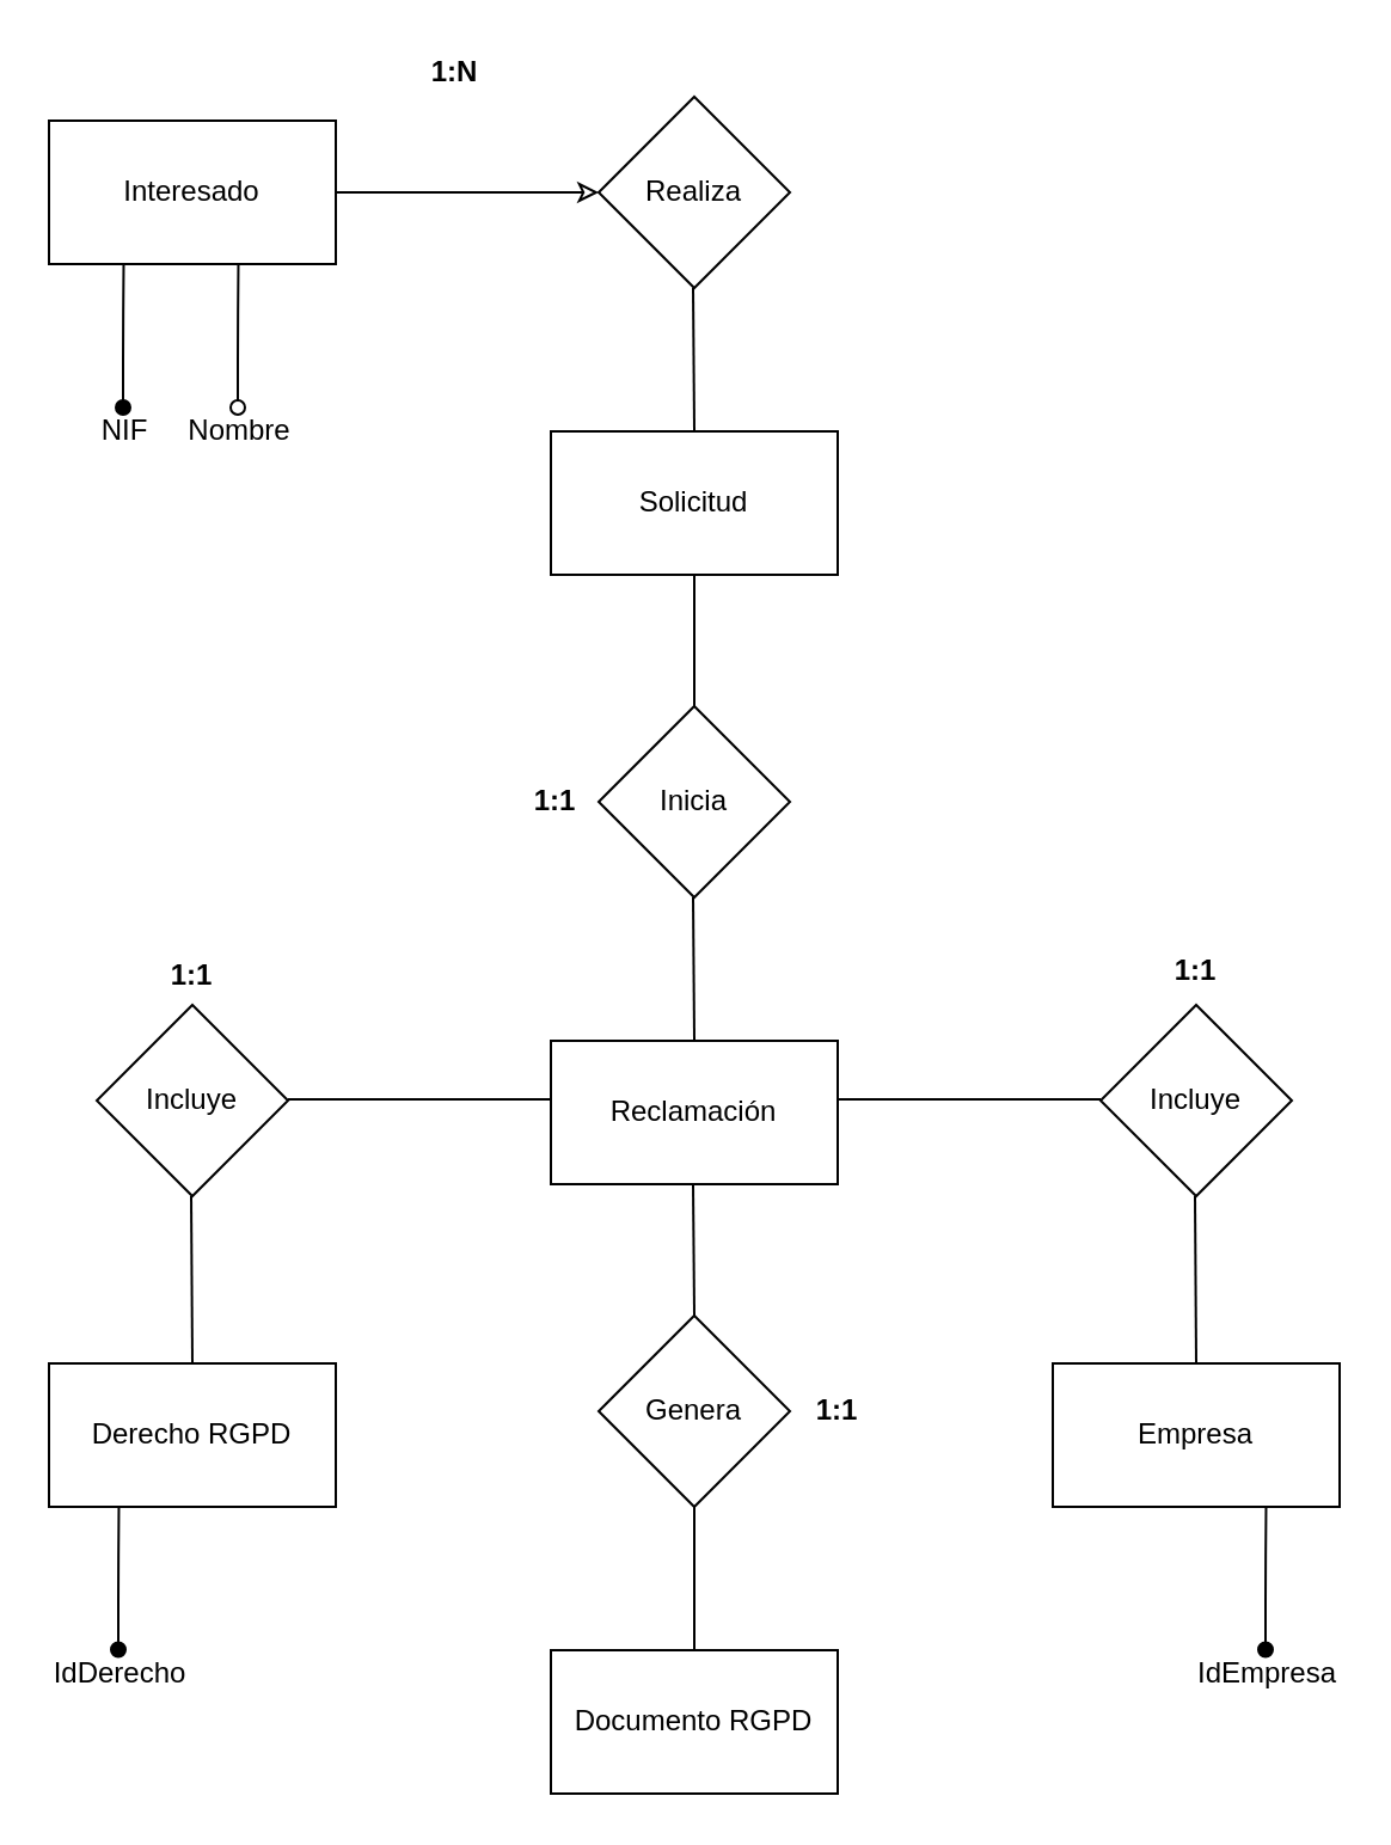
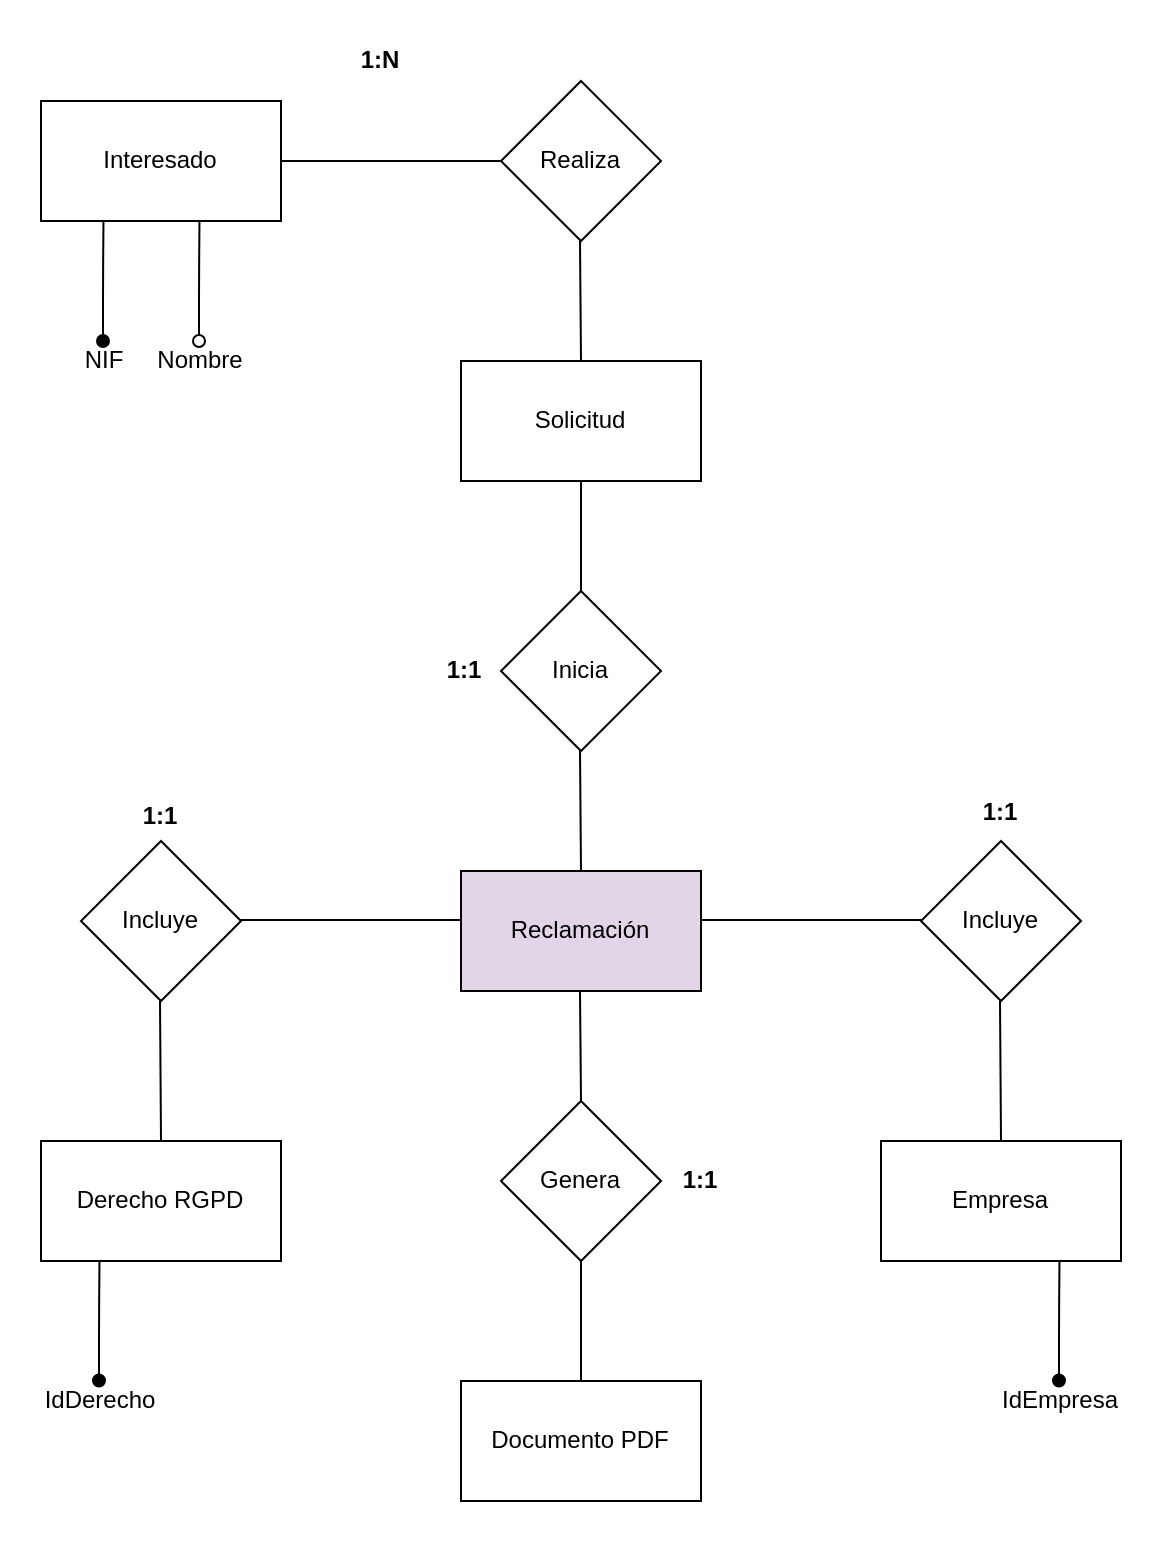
  <mxCell id="0" />
  <mxCell id="1" parent="0" />
- <mxCell id="2" style="edgeStyle=orthogonalEdgeStyle;rounded=0;orthogonalLoop=1;jettySize=auto;html=1;exitX=1;exitY=0.5;exitDx=0;exitDy=0;entryX=0;entryY=0.5;entryDx=0;entryDy=0;endArrow=classic;endFill=0;" edge="1" parent="1" source="3" target="4"><mxGeometry relative="1" as="geometry" /></mxCell>
+ <mxCell id="2" style="edgeStyle=orthogonalEdgeStyle;rounded=0;orthogonalLoop=1;jettySize=auto;html=1;exitX=1;exitY=0.5;exitDx=0;exitDy=0;entryX=0;entryY=0.5;entryDx=0;entryDy=0;endArrow=none;endFill=0;" edge="1" parent="1" source="3" target="4"><mxGeometry relative="1" as="geometry" /></mxCell>
  <mxCell id="3" value="Interesado" style="rounded=0;whiteSpace=wrap;html=1;" vertex="1" parent="1"><mxGeometry x="20" y="50" width="120" height="60" as="geometry" /></mxCell>
  <mxCell id="4" value="Realiza" style="rhombus;whiteSpace=wrap;html=1;" vertex="1" parent="1"><mxGeometry x="250" y="40" width="80" height="80" as="geometry" /></mxCell>
  <mxCell id="5" value="Derecho RGPD" style="rounded=0;whiteSpace=wrap;html=1;" vertex="1" parent="1"><mxGeometry x="20" y="570" width="120" height="60" as="geometry" /></mxCell>
  <mxCell id="6" style="edgeStyle=orthogonalEdgeStyle;rounded=0;orthogonalLoop=1;jettySize=auto;html=1;endArrow=none;endFill=0;" edge="1" parent="1" source="7"><mxGeometry relative="1" as="geometry"><mxPoint x="290" y="235" as="targetPoint" /><Array as="points"><mxPoint x="290" y="215" /><mxPoint x="290" y="215" /></Array></mxGeometry></mxCell>
  <mxCell id="7" value="Inicia" style="rhombus;whiteSpace=wrap;html=1;" vertex="1" parent="1"><mxGeometry x="250" y="295" width="80" height="80" as="geometry" /></mxCell>
  <mxCell id="8" value="Incluye" style="rhombus;whiteSpace=wrap;html=1;" vertex="1" parent="1"><mxGeometry x="40" y="420" width="80" height="80" as="geometry" /></mxCell>
- <mxCell id="9" value="Reclamación" style="rounded=0;whiteSpace=wrap;html=1;" vertex="1" parent="1"><mxGeometry x="230" y="435" width="120" height="60" as="geometry" /></mxCell>
+ <mxCell id="9" value="Reclamación" style="rounded=0;whiteSpace=wrap;html=1;fillColor=#e1d5e7;" vertex="1" parent="1"><mxGeometry x="230" y="435" width="120" height="60" as="geometry" /></mxCell>
  <mxCell id="10" value="Empresa" style="rounded=0;whiteSpace=wrap;html=1;" vertex="1" parent="1"><mxGeometry x="440" y="570" width="120" height="60" as="geometry" /></mxCell>
  <mxCell id="11" value="Incluye" style="rhombus;whiteSpace=wrap;html=1;" vertex="1" parent="1"><mxGeometry x="460" y="420" width="80" height="80" as="geometry" /></mxCell>
  <mxCell id="12" value="Genera" style="rhombus;whiteSpace=wrap;html=1;" vertex="1" parent="1"><mxGeometry x="250" y="550" width="80" height="80" as="geometry" /></mxCell>
- <mxCell id="13" value="Documento RGPD" style="rounded=0;whiteSpace=wrap;html=1;" vertex="1" parent="1"><mxGeometry x="230" y="690" width="120" height="60" as="geometry" /></mxCell>
+ <mxCell id="13" value="Documento PDF" style="rounded=0;whiteSpace=wrap;html=1;" vertex="1" parent="1"><mxGeometry x="230" y="690" width="120" height="60" as="geometry" /></mxCell>
  <mxCell id="14" style="edgeStyle=orthogonalEdgeStyle;rounded=0;orthogonalLoop=1;jettySize=auto;html=1;exitX=1;exitY=0.5;exitDx=0;exitDy=0;entryX=0;entryY=0.5;entryDx=0;entryDy=0;endArrow=none;endFill=0;" edge="1" parent="1"><mxGeometry relative="1" as="geometry"><mxPoint x="120" y="459.5" as="sourcePoint" /><mxPoint x="230" y="459.5" as="targetPoint" /><Array as="points"><mxPoint x="160" y="459.5" /><mxPoint x="160" y="459.5" /></Array></mxGeometry></mxCell>
  <mxCell id="15" value="" style="endArrow=none;html=1;" edge="1" parent="1"><mxGeometry width="50" height="50" relative="1" as="geometry"><mxPoint x="290" y="690" as="sourcePoint" /><mxPoint x="290" y="630" as="targetPoint" /></mxGeometry></mxCell>
  <mxCell id="16" value="" style="endArrow=none;html=1;entryX=0.5;entryY=1;entryDx=0;entryDy=0;" edge="1" parent="1"><mxGeometry width="50" height="50" relative="1" as="geometry"><mxPoint x="290" y="550" as="sourcePoint" /><mxPoint x="289.5" y="495" as="targetPoint" /></mxGeometry></mxCell>
  <mxCell id="17" value="" style="endArrow=none;html=1;entryX=0.5;entryY=1;entryDx=0;entryDy=0;" edge="1" parent="1"><mxGeometry width="50" height="50" relative="1" as="geometry"><mxPoint x="290" y="435" as="sourcePoint" /><mxPoint x="289.5" y="375" as="targetPoint" /></mxGeometry></mxCell>
  <mxCell id="18" value="Solicitud" style="rounded=0;whiteSpace=wrap;html=1;" vertex="1" parent="1"><mxGeometry x="230" y="180" width="120" height="60" as="geometry" /></mxCell>
  <mxCell id="19" value="" style="endArrow=none;html=1;entryX=0.5;entryY=1;entryDx=0;entryDy=0;" edge="1" parent="1"><mxGeometry width="50" height="50" relative="1" as="geometry"><mxPoint x="80" y="570" as="sourcePoint" /><mxPoint x="79.5" y="500" as="targetPoint" /></mxGeometry></mxCell>
  <mxCell id="20" value="" style="endArrow=none;html=1;entryX=0.5;entryY=1;entryDx=0;entryDy=0;" edge="1" parent="1"><mxGeometry width="50" height="50" relative="1" as="geometry"><mxPoint x="290" y="180" as="sourcePoint" /><mxPoint x="289.5" y="120" as="targetPoint" /></mxGeometry></mxCell>
  <mxCell id="21" style="edgeStyle=orthogonalEdgeStyle;rounded=0;orthogonalLoop=1;jettySize=auto;html=1;exitX=1;exitY=0.5;exitDx=0;exitDy=0;entryX=0;entryY=0.5;entryDx=0;entryDy=0;endArrow=none;endFill=0;" edge="1" parent="1"><mxGeometry relative="1" as="geometry"><mxPoint x="350" y="459.5" as="sourcePoint" /><mxPoint x="460" y="459.5" as="targetPoint" /><Array as="points"><mxPoint x="390" y="459.5" /><mxPoint x="390" y="459.5" /></Array></mxGeometry></mxCell>
  <mxCell id="22" value="" style="endArrow=none;html=1;entryX=0.5;entryY=1;entryDx=0;entryDy=0;" edge="1" parent="1"><mxGeometry width="50" height="50" relative="1" as="geometry"><mxPoint x="500" y="570" as="sourcePoint" /><mxPoint x="499.5" y="500" as="targetPoint" /></mxGeometry></mxCell>
  <mxCell id="23" value="1:N" style="text;html=1;strokeColor=none;fillColor=none;align=center;verticalAlign=middle;whiteSpace=wrap;rounded=0;fontStyle=1" vertex="1" parent="1"><mxGeometry x="170" y="20" width="40" height="20" as="geometry" /></mxCell>
  <mxCell id="24" value="1:1" style="text;html=1;strokeColor=none;fillColor=none;align=center;verticalAlign=middle;whiteSpace=wrap;rounded=0;fontStyle=1" vertex="1" parent="1"><mxGeometry x="330" y="580" width="40" height="20" as="geometry" /></mxCell>
  <mxCell id="25" value="1:1" style="text;html=1;strokeColor=none;fillColor=none;align=center;verticalAlign=middle;whiteSpace=wrap;rounded=0;fontStyle=1" vertex="1" parent="1"><mxGeometry x="60" y="398" width="40" height="20" as="geometry" /></mxCell>
  <mxCell id="26" value="1:1" style="text;html=1;strokeColor=none;fillColor=none;align=center;verticalAlign=middle;whiteSpace=wrap;rounded=0;fontStyle=1" vertex="1" parent="1"><mxGeometry x="480" y="396" width="40" height="20" as="geometry" /></mxCell>
  <mxCell id="27" value="1:1" style="text;html=1;strokeColor=none;fillColor=none;align=center;verticalAlign=middle;whiteSpace=wrap;rounded=0;fontStyle=1" vertex="1" parent="1"><mxGeometry x="212" y="325" width="40" height="20" as="geometry" /></mxCell>
  <mxCell id="28" value="" style="endArrow=none;startArrow=oval;endFill=0;startFill=1;endSize=8;html=1;entryX=0.327;entryY=1.004;entryDx=0;entryDy=0;entryPerimeter=0;" edge="1" parent="1"><mxGeometry width="160" relative="1" as="geometry"><mxPoint x="51" y="170" as="sourcePoint" /><mxPoint x="51.24" y="110.24" as="targetPoint" /><Array as="points"><mxPoint x="51" y="140" /></Array></mxGeometry></mxCell>
  <mxCell id="29" value="NIF" style="text;html=1;strokeColor=none;fillColor=none;align=center;verticalAlign=middle;whiteSpace=wrap;rounded=0;" vertex="1" parent="1"><mxGeometry x="32" y="170" width="40" height="20" as="geometry" /></mxCell>
  <mxCell id="30" value="" style="endArrow=none;startArrow=oval;endFill=0;startFill=1;endSize=8;html=1;entryX=0.327;entryY=1.004;entryDx=0;entryDy=0;entryPerimeter=0;" edge="1" parent="1"><mxGeometry width="160" relative="1" as="geometry"><mxPoint x="529" y="689.76" as="sourcePoint" /><mxPoint x="529.24" y="630" as="targetPoint" /><Array as="points"><mxPoint x="529" y="659.76" /></Array></mxGeometry></mxCell>
  <mxCell id="31" value="IdEmpresa" style="text;html=1;strokeColor=none;fillColor=none;align=center;verticalAlign=middle;whiteSpace=wrap;rounded=0;" vertex="1" parent="1"><mxGeometry x="510" y="689.76" width="40" height="20" as="geometry" /></mxCell>
  <mxCell id="32" value="" style="endArrow=none;startArrow=oval;endFill=0;startFill=1;endSize=8;html=1;entryX=0.327;entryY=1.004;entryDx=0;entryDy=0;entryPerimeter=0;" edge="1" parent="1"><mxGeometry width="160" relative="1" as="geometry"><mxPoint x="49" y="689.76" as="sourcePoint" /><mxPoint x="49.24" y="630" as="targetPoint" /><Array as="points"><mxPoint x="49" y="659.76" /></Array></mxGeometry></mxCell>
  <mxCell id="33" value="IdDerecho" style="text;html=1;strokeColor=none;fillColor=none;align=center;verticalAlign=middle;whiteSpace=wrap;rounded=0;" vertex="1" parent="1"><mxGeometry x="30" y="689.76" width="40" height="20" as="geometry" /></mxCell>
  <mxCell id="34" value="" style="endArrow=none;startArrow=oval;endFill=0;startFill=0;endSize=8;html=1;entryX=0.327;entryY=1.004;entryDx=0;entryDy=0;entryPerimeter=0;" edge="1" parent="1"><mxGeometry width="160" relative="1" as="geometry"><mxPoint x="99" y="170" as="sourcePoint" /><mxPoint x="99.24" y="110.24" as="targetPoint" /><Array as="points"><mxPoint x="99" y="140" /></Array></mxGeometry></mxCell>
  <mxCell id="35" value="Nombre" style="text;html=1;strokeColor=none;fillColor=none;align=center;verticalAlign=middle;whiteSpace=wrap;rounded=0;" vertex="1" parent="1"><mxGeometry x="80" y="170" width="40" height="20" as="geometry" /></mxCell>
